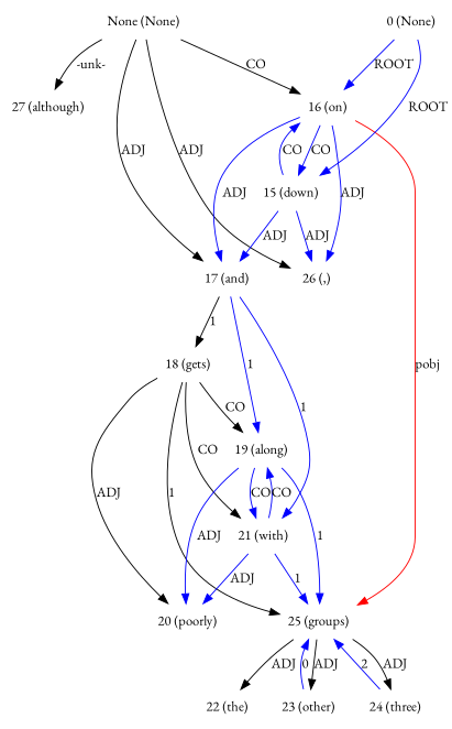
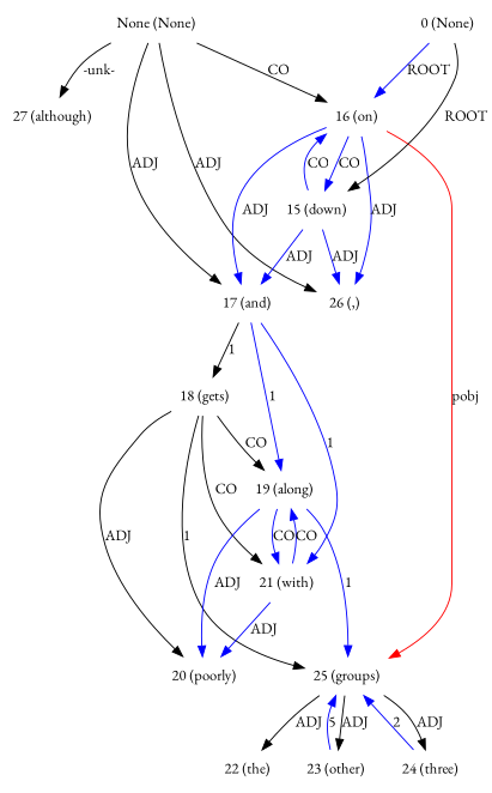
  digraph {
    fontname="EB Garamond"
    node [fontname="EB Garamond" shape=plaintext]
    edge [dir=forward fontname="EB Garamond" color=blue]
    n1 [label="None (None)"]
    n2 [label="17 (and)"]
    n3 [label="26 (,)"]
    n4 [label="16 (on)"]
    n5 [label="27 (although)"]
    n6 [label="18 (gets)"]
    n7 [label="19 (along)"]
    n8 [label="21 (with)"]
    n9 [label="15 (down)"]
    n10 [label="25 (groups)"]
    n11 [label="20 (poorly)"]
    n12 [label="22 (the)"]
    n13 [label="23 (other)"]
    n14 [label="24 (three)"]
    n15 [label="0 (None)"]
    n1 -> n2 [label=ADJ color=""]
    n1 -> n3 [label=ADJ color=""]
    n1 -> n4 [label=CO color=""]
    n1 -> n5 [label="-unk-" color=""]
    n2 -> n6 [label=1 color=""]
    n2 -> n7 [label=1]
    n2 -> n8 [label=1]
    n4 -> n2 [label=ADJ]
    n4 -> n3 [label=ADJ]
    n4 -> n9 [label=CO]
    n4 -> n10 [color=red label=pobj]
    n6 -> n7 [label=CO color=""]
    n6 -> n8 [label=CO color=""]
    n6 -> n10 [label=1 color=""]
    n6 -> n11 [label=ADJ color=""]
    n7 -> n8 [label=CO]
    n7 -> n10 [label=1]
    n7 -> n11 [label=ADJ]
    n8 -> n7 [label=CO]
-   n8 -> n10 [label=1]
    n8 -> n11 [label=ADJ]
    n9 -> n2 [label=ADJ]
    n9 -> n3 [label=ADJ]
    n9 -> n4 [label=CO]
    n10 -> n12 [label=ADJ color=""]
    n10 -> n13 [label=ADJ color=""]
    n10 -> n14 [label=ADJ color=""]
-   n13 -> n10 [label=0]
+   n13 -> n10 [label=5]
    n14 -> n10 [label=2]
    n15 -> n4 [label=ROOT]
-   n15 -> n9 [label=ROOT]
+   n15 -> n9 [color=black label=ROOT]
  }
